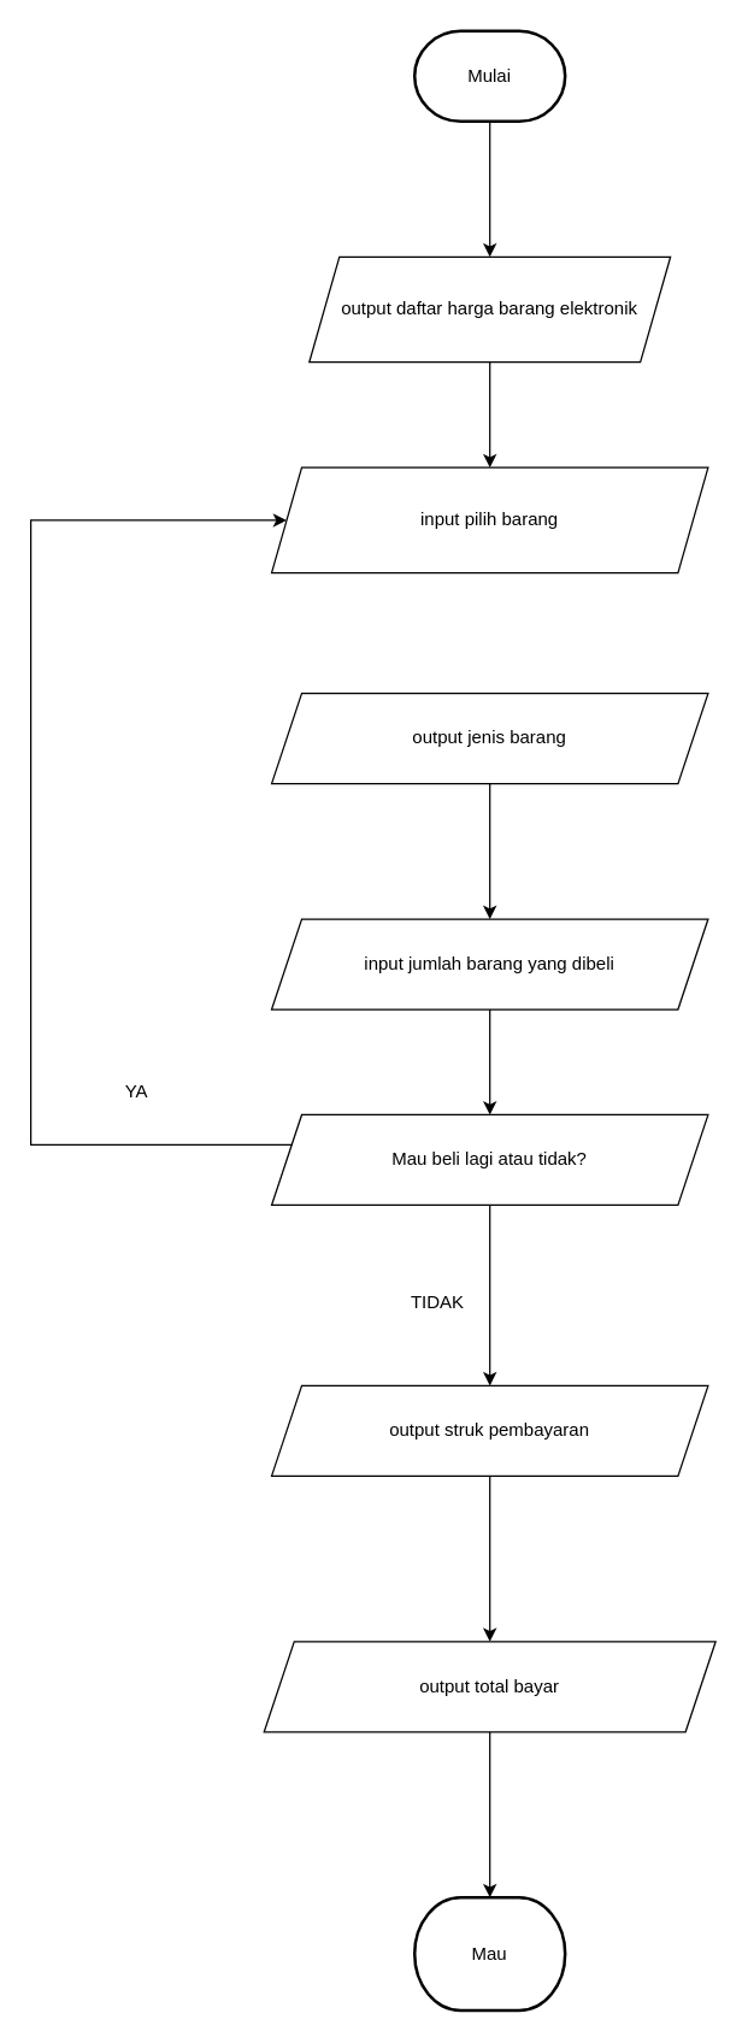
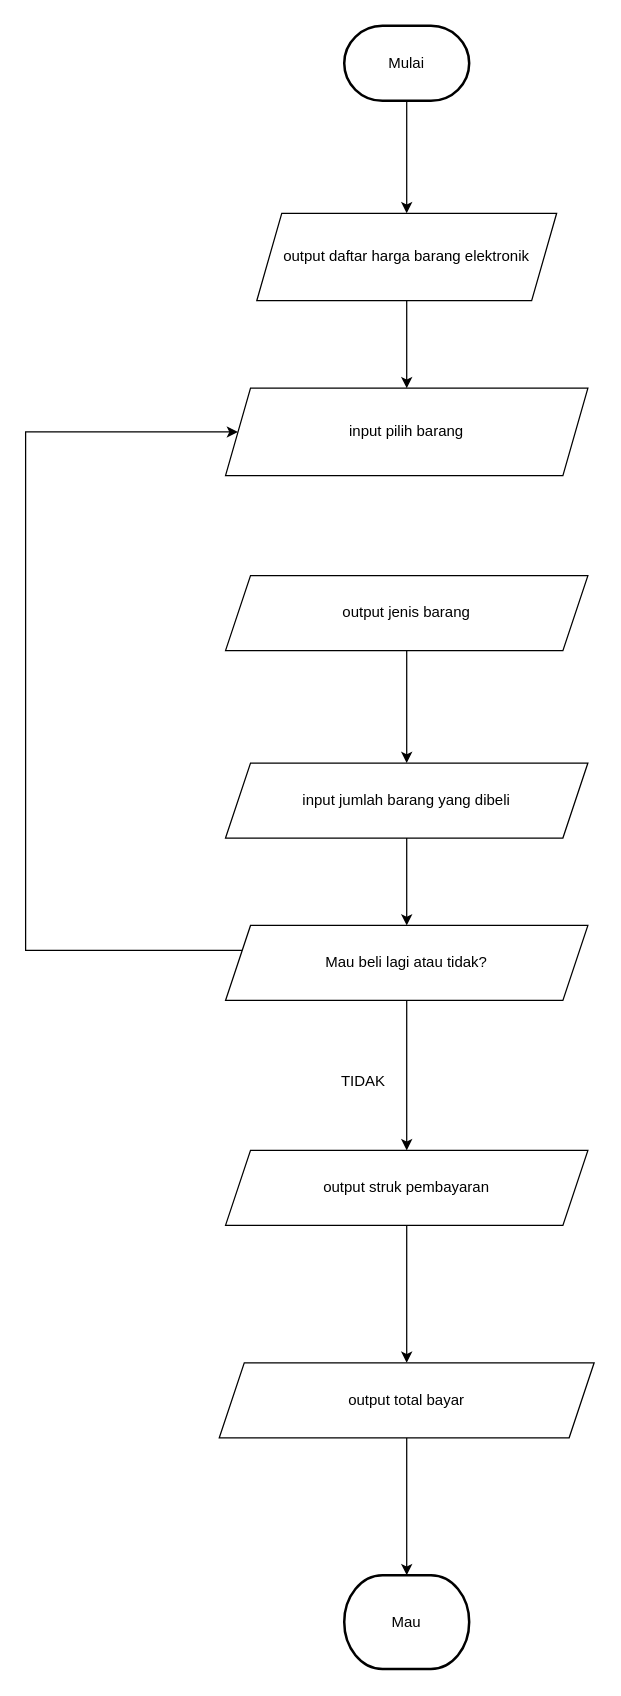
  <mxCell id="0" />
  <mxCell id="1" parent="0" />
  <mxCell id="2" style="edgeStyle=orthogonalEdgeStyle;rounded=0;orthogonalLoop=1;jettySize=auto;html=1;entryX=0.5;entryY=0;entryDx=0;entryDy=0;" edge="1" parent="1" source="3" target="5"><mxGeometry relative="1" as="geometry" /></mxCell>
  <mxCell id="3" value="Mulai" style="strokeWidth=2;html=1;shape=mxgraph.flowchart.terminator;whiteSpace=wrap;" vertex="1" parent="1"><mxGeometry x="275" y="20" width="100" height="60" as="geometry" /></mxCell>
  <mxCell id="4" style="edgeStyle=orthogonalEdgeStyle;rounded=0;orthogonalLoop=1;jettySize=auto;html=1;entryX=0.5;entryY=0;entryDx=0;entryDy=0;" edge="1" parent="1" source="5" target="6"><mxGeometry relative="1" as="geometry" /></mxCell>
  <mxCell id="5" value="output daftar harga barang elektronik" style="shape=parallelogram;perimeter=parallelogramPerimeter;whiteSpace=wrap;html=1;fixedSize=1;" vertex="1" parent="1"><mxGeometry x="205" y="170" width="240" height="70" as="geometry" /></mxCell>
  <mxCell id="6" value="input pilih barang" style="shape=parallelogram;perimeter=parallelogramPerimeter;whiteSpace=wrap;html=1;fixedSize=1;" vertex="1" parent="1"><mxGeometry x="180" y="310" width="290" height="70" as="geometry" /></mxCell>
  <mxCell id="7" style="edgeStyle=orthogonalEdgeStyle;rounded=0;orthogonalLoop=1;jettySize=auto;html=1;entryX=0.5;entryY=0;entryDx=0;entryDy=0;" edge="1" parent="1" source="8" target="10"><mxGeometry relative="1" as="geometry" /></mxCell>
  <mxCell id="8" value="output jenis barang" style="shape=parallelogram;perimeter=parallelogramPerimeter;whiteSpace=wrap;html=1;fixedSize=1;" vertex="1" parent="1"><mxGeometry x="180" y="460" width="290" height="60" as="geometry" /></mxCell>
  <mxCell id="9" style="edgeStyle=orthogonalEdgeStyle;rounded=0;orthogonalLoop=1;jettySize=auto;html=1;entryX=0.5;entryY=0;entryDx=0;entryDy=0;" edge="1" parent="1" source="10" target="13"><mxGeometry relative="1" as="geometry" /></mxCell>
  <mxCell id="10" value="input jumlah barang yang dibeli" style="shape=parallelogram;perimeter=parallelogramPerimeter;whiteSpace=wrap;html=1;fixedSize=1;" vertex="1" parent="1"><mxGeometry x="180" y="610" width="290" height="60" as="geometry" /></mxCell>
  <mxCell id="11" style="edgeStyle=orthogonalEdgeStyle;rounded=0;orthogonalLoop=1;jettySize=auto;html=1;entryX=0;entryY=0.5;entryDx=0;entryDy=0;" edge="1" parent="1" source="13" target="6"><mxGeometry relative="1" as="geometry"><mxPoint x="160" y="330" as="targetPoint" /><Array as="points"><mxPoint x="20" y="760" /><mxPoint x="20" y="345" /></Array></mxGeometry></mxCell>
  <mxCell id="12" style="edgeStyle=orthogonalEdgeStyle;rounded=0;orthogonalLoop=1;jettySize=auto;html=1;entryX=0.5;entryY=0;entryDx=0;entryDy=0;" edge="1" parent="1" source="13" target="17"><mxGeometry relative="1" as="geometry" /></mxCell>
  <mxCell id="13" value="Mau beli lagi atau tidak?" style="shape=parallelogram;perimeter=parallelogramPerimeter;whiteSpace=wrap;html=1;fixedSize=1;" vertex="1" parent="1"><mxGeometry x="180" y="740" width="290" height="60" as="geometry" /></mxCell>
- <mxCell id="14" value="YA" style="text;html=1;align=center;verticalAlign=middle;resizable=0;points=[];autosize=1;strokeColor=none;fillColor=none;" vertex="1" parent="1"><mxGeometry x="70" y="710" width="40" height="30" as="geometry" /></mxCell>
  <mxCell id="15" value="TIDAK" style="text;html=1;align=center;verticalAlign=middle;resizable=0;points=[];autosize=1;strokeColor=none;fillColor=none;" vertex="1" parent="1"><mxGeometry x="260" y="850" width="60" height="30" as="geometry" /></mxCell>
  <mxCell id="16" style="edgeStyle=orthogonalEdgeStyle;rounded=0;orthogonalLoop=1;jettySize=auto;html=1;entryX=0.5;entryY=0;entryDx=0;entryDy=0;" edge="1" parent="1" source="17" target="19"><mxGeometry relative="1" as="geometry" /></mxCell>
  <mxCell id="17" value="output struk pembayaran" style="shape=parallelogram;perimeter=parallelogramPerimeter;whiteSpace=wrap;html=1;fixedSize=1;" vertex="1" parent="1"><mxGeometry x="180" y="920" width="290" height="60" as="geometry" /></mxCell>
  <mxCell id="18" style="edgeStyle=orthogonalEdgeStyle;rounded=0;orthogonalLoop=1;jettySize=auto;html=1;entryX=0.5;entryY=1;entryDx=0;entryDy=0;entryPerimeter=0;" edge="1" parent="1" source="19" target="20"><mxGeometry relative="1" as="geometry" /></mxCell>
  <mxCell id="19" value="output total bayar" style="shape=parallelogram;perimeter=parallelogramPerimeter;whiteSpace=wrap;html=1;fixedSize=1;" vertex="1" parent="1"><mxGeometry x="175" y="1090" width="300" height="60" as="geometry" /></mxCell>
  <mxCell id="20" value="Mau" style="strokeWidth=2;html=1;shape=mxgraph.flowchart.terminator;whiteSpace=wrap;direction=west;" vertex="1" parent="1"><mxGeometry x="275" y="1260" width="100" height="75" as="geometry" /></mxCell>
